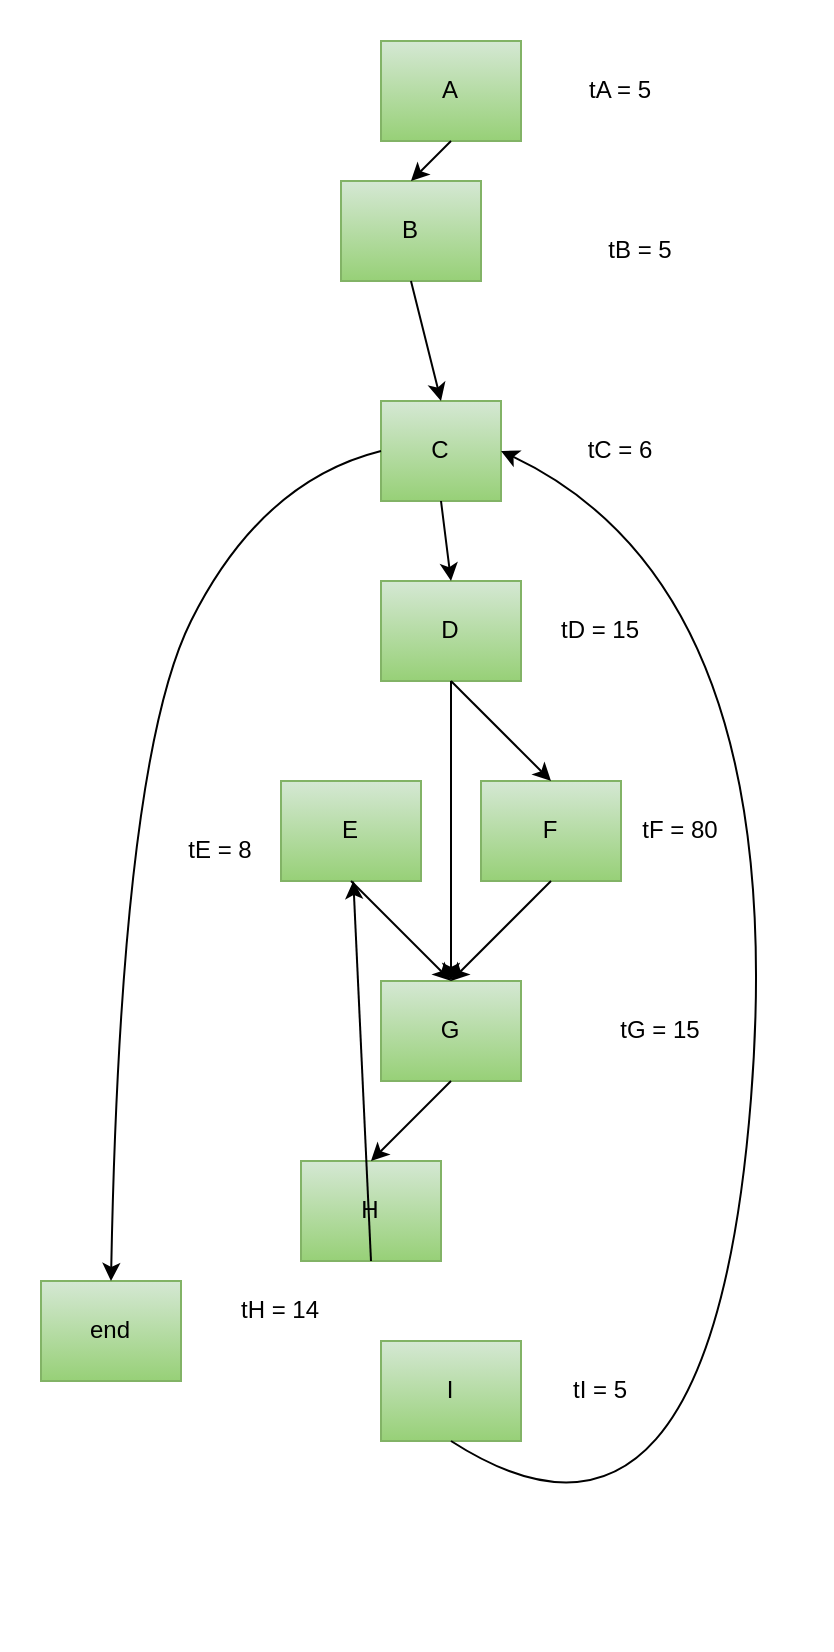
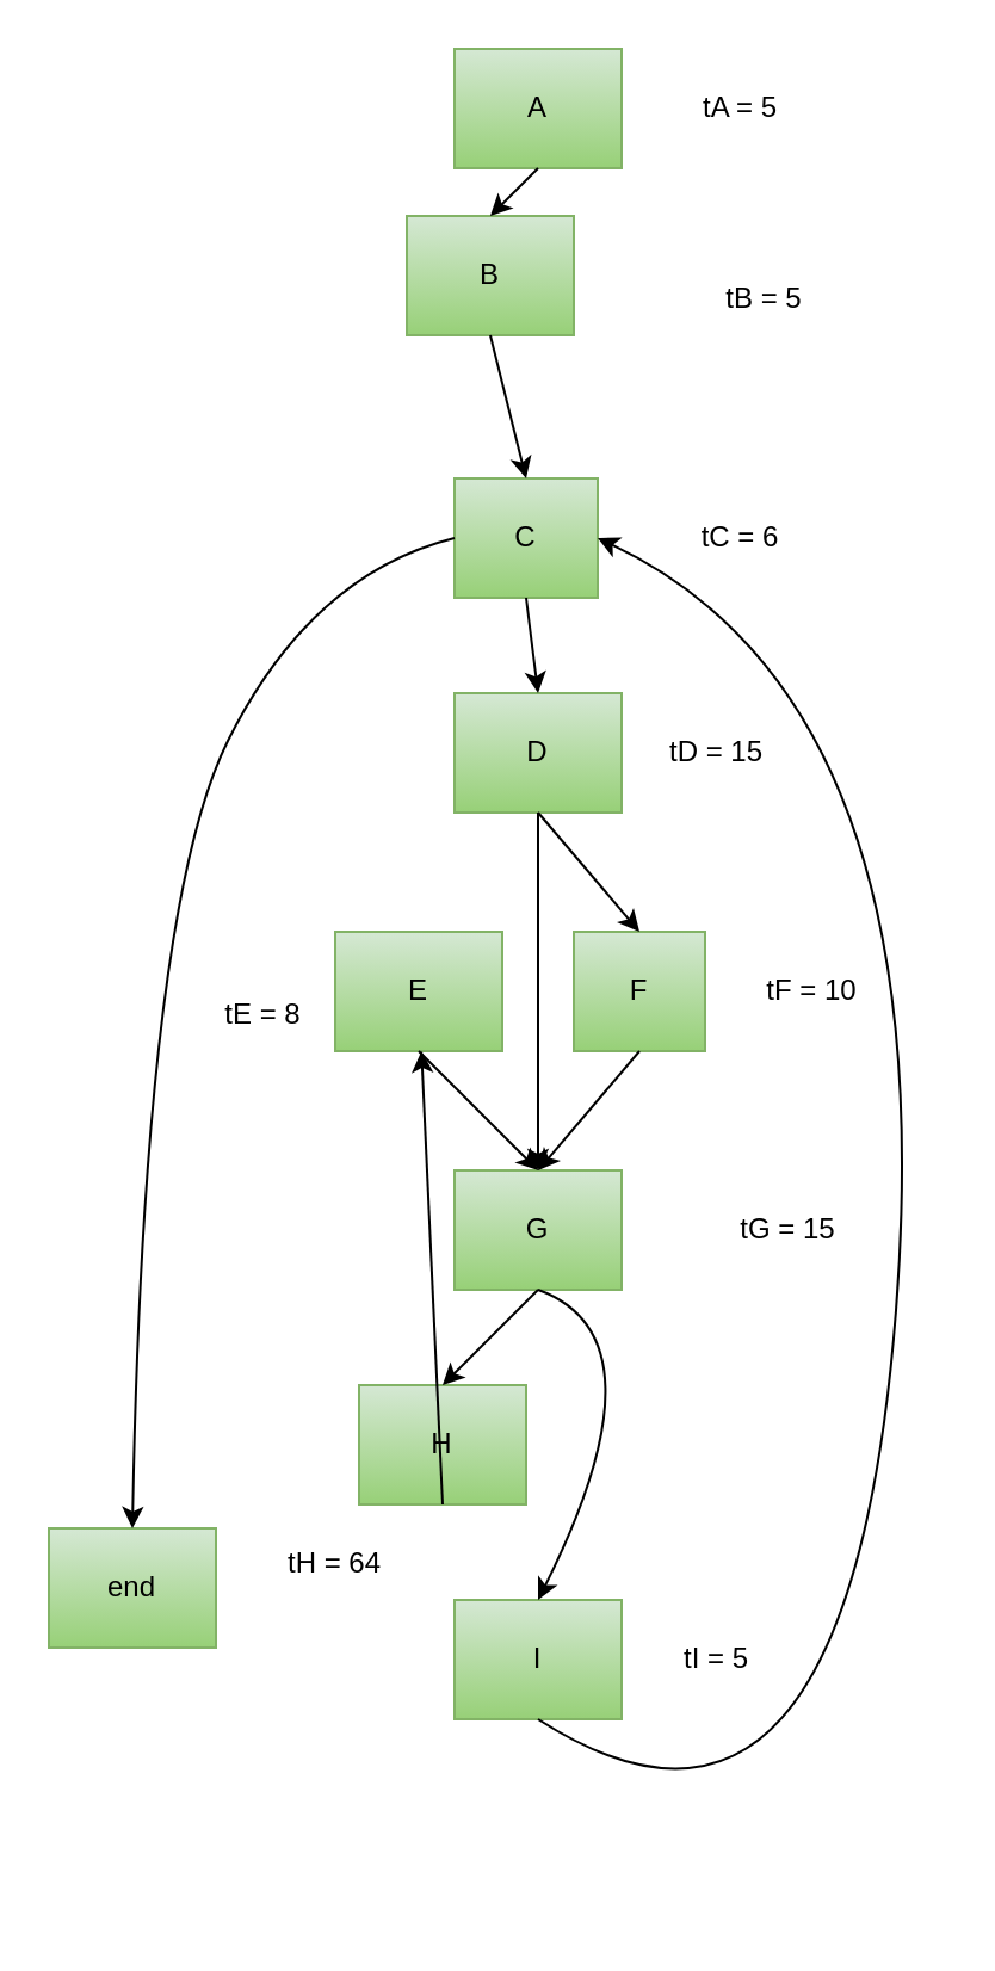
  <mxCell id="0" />
  <mxCell id="1" parent="0" />
  <mxCell id="2" value="A" style="rounded=0;whiteSpace=wrap;html=1;fillColor=#d5e8d4;strokeColor=#82b366;gradientColor=#97d077;" vertex="1" parent="1"><mxGeometry x="190" y="20" width="70" height="50" as="geometry" /></mxCell>
  <mxCell id="3" value="B" style="rounded=0;whiteSpace=wrap;html=1;fillColor=#d5e8d4;gradientColor=#97d077;strokeColor=#82b366;" vertex="1" parent="1"><mxGeometry x="170" y="90" width="70" height="50" as="geometry" /></mxCell>
  <mxCell id="4" value="C" style="rounded=0;whiteSpace=wrap;html=1;fillColor=#d5e8d4;gradientColor=#97d077;strokeColor=#82b366;" vertex="1" parent="1"><mxGeometry x="190" y="200" width="60" height="50" as="geometry" /></mxCell>
  <mxCell id="5" value="D" style="rounded=0;whiteSpace=wrap;html=1;fillColor=#d5e8d4;gradientColor=#97d077;strokeColor=#82b366;" vertex="1" parent="1"><mxGeometry x="190" y="290" width="70" height="50" as="geometry" /></mxCell>
  <mxCell id="6" value="E" style="rounded=0;whiteSpace=wrap;html=1;fillColor=#d5e8d4;gradientColor=#97d077;strokeColor=#82b366;" vertex="1" parent="1"><mxGeometry x="140" y="390" width="70" height="50" as="geometry" /></mxCell>
- <mxCell id="7" value="F" style="rounded=0;whiteSpace=wrap;html=1;fillColor=#d5e8d4;gradientColor=#97d077;strokeColor=#82b366;" vertex="1" parent="1"><mxGeometry x="240" y="390" width="70" height="50" as="geometry" /></mxCell>
+ <mxCell id="7" value="F" style="rounded=0;whiteSpace=wrap;html=1;fillColor=#d5e8d4;gradientColor=#97d077;strokeColor=#82b366;" vertex="1" parent="1"><mxGeometry x="240" y="390" width="55" height="50" as="geometry" /></mxCell>
  <mxCell id="8" value="G" style="rounded=0;whiteSpace=wrap;html=1;fillColor=#d5e8d4;gradientColor=#97d077;strokeColor=#82b366;" vertex="1" parent="1"><mxGeometry x="190" y="490" width="70" height="50" as="geometry" /></mxCell>
  <mxCell id="9" value="H" style="rounded=0;whiteSpace=wrap;html=1;fillColor=#d5e8d4;gradientColor=#97d077;strokeColor=#82b366;" vertex="1" parent="1"><mxGeometry x="150" y="580" width="70" height="50" as="geometry" /></mxCell>
  <mxCell id="10" value="I" style="rounded=0;whiteSpace=wrap;html=1;fillColor=#d5e8d4;gradientColor=#97d077;strokeColor=#82b366;" vertex="1" parent="1"><mxGeometry x="190" y="670" width="70" height="50" as="geometry" /></mxCell>
  <mxCell id="11" value="end" style="rounded=0;whiteSpace=wrap;html=1;fillColor=#d5e8d4;gradientColor=#97d077;strokeColor=#82b366;" vertex="1" parent="1"><mxGeometry x="20" y="640" width="70" height="50" as="geometry" /></mxCell>
  <mxCell id="12" value="" style="curved=1;endArrow=classic;html=1;rounded=0;entryX=0.5;entryY=0;entryDx=0;entryDy=0;exitX=0;exitY=0.5;exitDx=0;exitDy=0;" edge="1" parent="1" source="4" target="11"><mxGeometry width="50" height="50" relative="1" as="geometry"><mxPoint x="170" y="390" as="sourcePoint" /><mxPoint x="220" y="340" as="targetPoint" /><Array as="points"><mxPoint x="130" y="240" /><mxPoint x="60" y="380" /></Array></mxGeometry></mxCell>
  <mxCell id="13" value="" style="endArrow=classic;html=1;rounded=0;entryX=0.5;entryY=0;entryDx=0;entryDy=0;exitX=0.5;exitY=1;exitDx=0;exitDy=0;" edge="1" parent="1" source="2" target="3"><mxGeometry width="50" height="50" relative="1" as="geometry"><mxPoint x="210" y="230" as="sourcePoint" /><mxPoint x="260" y="180" as="targetPoint" /></mxGeometry></mxCell>
  <mxCell id="14" value="" style="endArrow=classic;html=1;rounded=0;entryX=0.5;entryY=0;entryDx=0;entryDy=0;exitX=0.5;exitY=1;exitDx=0;exitDy=0;" edge="1" parent="1" source="3" target="4"><mxGeometry width="50" height="50" relative="1" as="geometry"><mxPoint x="224.66" y="160" as="sourcePoint" /><mxPoint x="224.66" y="200" as="targetPoint" /></mxGeometry></mxCell>
  <mxCell id="15" value="" style="endArrow=classic;html=1;rounded=0;exitX=0.5;exitY=1;exitDx=0;exitDy=0;entryX=0.5;entryY=0;entryDx=0;entryDy=0;" edge="1" parent="1" source="4" target="5"><mxGeometry width="50" height="50" relative="1" as="geometry"><mxPoint x="210" y="490" as="sourcePoint" /><mxPoint x="260" y="440" as="targetPoint" /></mxGeometry></mxCell>
  <mxCell id="16" value="" style="endArrow=classic;html=1;rounded=0;exitX=0.5;exitY=1;exitDx=0;exitDy=0;entryX=0.5;entryY=0;entryDx=0;entryDy=0;" edge="1" parent="1" source="5" target="7"><mxGeometry width="50" height="50" relative="1" as="geometry"><mxPoint x="210" y="490" as="sourcePoint" /><mxPoint x="260" y="440" as="targetPoint" /></mxGeometry></mxCell>
  <mxCell id="17" value="" style="endArrow=classic;html=1;rounded=0;exitX=0.5;exitY=1;exitDx=0;exitDy=0;" edge="1" parent="1" source="5" target="8"><mxGeometry width="50" height="50" relative="1" as="geometry"><mxPoint x="210" y="490" as="sourcePoint" /><mxPoint x="260" y="440" as="targetPoint" /></mxGeometry></mxCell>
  <mxCell id="18" value="" style="endArrow=classic;html=1;rounded=0;exitX=0.5;exitY=1;exitDx=0;exitDy=0;entryX=0.5;entryY=0;entryDx=0;entryDy=0;" edge="1" parent="1" source="6" target="8"><mxGeometry width="50" height="50" relative="1" as="geometry"><mxPoint x="210" y="490" as="sourcePoint" /><mxPoint x="260" y="440" as="targetPoint" /></mxGeometry></mxCell>
  <mxCell id="19" value="" style="endArrow=classic;html=1;rounded=0;exitX=0.5;exitY=1;exitDx=0;exitDy=0;entryX=0.5;entryY=0;entryDx=0;entryDy=0;" edge="1" parent="1" source="7" target="8"><mxGeometry width="50" height="50" relative="1" as="geometry"><mxPoint x="210" y="490" as="sourcePoint" /><mxPoint x="290" y="490" as="targetPoint" /></mxGeometry></mxCell>
  <mxCell id="20" value="" style="endArrow=classic;html=1;rounded=0;entryX=0.5;entryY=0;entryDx=0;entryDy=0;exitX=0.5;exitY=1;exitDx=0;exitDy=0;" edge="1" parent="1" source="8" target="9"><mxGeometry width="50" height="50" relative="1" as="geometry"><mxPoint x="250" y="550" as="sourcePoint" /><mxPoint x="300" y="500" as="targetPoint" /></mxGeometry></mxCell>
+ <mxCell id="21" value="" style="curved=1;endArrow=classic;html=1;rounded=0;exitX=0.5;exitY=1;exitDx=0;exitDy=0;entryX=0.5;entryY=0;entryDx=0;entryDy=0;" edge="1" parent="1" source="8" target="10"><mxGeometry width="50" height="50" relative="1" as="geometry"><mxPoint x="250" y="550" as="sourcePoint" /><mxPoint x="300" y="500" as="targetPoint" /><Array as="points"><mxPoint x="280" y="560" /></Array></mxGeometry></mxCell>
  <mxCell id="22" value="" style="endArrow=classic;html=1;rounded=0;exitX=0.5;exitY=1;exitDx=0;exitDy=0;" edge="1" parent="1" source="9" target="6"><mxGeometry width="50" height="50" relative="1" as="geometry"><mxPoint x="250" y="550" as="sourcePoint" /><mxPoint x="300" y="500" as="targetPoint" /></mxGeometry></mxCell>
  <mxCell id="23" value="tB = 5" style="text;html=1;strokeColor=none;fillColor=none;align=center;verticalAlign=middle;whiteSpace=wrap;rounded=0;" vertex="1" parent="1"><mxGeometry x="290" y="110" width="60" height="30" as="geometry" /></mxCell>
  <mxCell id="24" value="tA = 5" style="text;html=1;strokeColor=none;fillColor=none;align=center;verticalAlign=middle;whiteSpace=wrap;rounded=0;" vertex="1" parent="1"><mxGeometry x="280" y="30" width="60" height="30" as="geometry" /></mxCell>
  <mxCell id="25" value="tC = 6" style="text;html=1;strokeColor=none;fillColor=none;align=center;verticalAlign=middle;whiteSpace=wrap;rounded=0;" vertex="1" parent="1"><mxGeometry x="280" y="210" width="60" height="30" as="geometry" /></mxCell>
  <mxCell id="26" value="tD = 15" style="text;html=1;strokeColor=none;fillColor=none;align=center;verticalAlign=middle;whiteSpace=wrap;rounded=0;" vertex="1" parent="1"><mxGeometry x="270" y="300" width="60" height="30" as="geometry" /></mxCell>
- <mxCell id="27" value="tF = 80" style="text;html=1;strokeColor=none;fillColor=none;align=center;verticalAlign=middle;whiteSpace=wrap;rounded=0;" vertex="1" parent="1"><mxGeometry x="310" y="400" width="60" height="30" as="geometry" /></mxCell>
+ <mxCell id="27" value="tF = 10" style="text;html=1;strokeColor=none;fillColor=none;align=center;verticalAlign=middle;whiteSpace=wrap;rounded=0;" vertex="1" parent="1"><mxGeometry x="310" y="400" width="60" height="30" as="geometry" /></mxCell>
  <mxCell id="28" value="tE = 8" style="text;html=1;strokeColor=none;fillColor=none;align=center;verticalAlign=middle;whiteSpace=wrap;rounded=0;" vertex="1" parent="1"><mxGeometry x="80" y="410" width="60" height="30" as="geometry" /></mxCell>
  <mxCell id="29" value="tG = 15" style="text;html=1;strokeColor=none;fillColor=none;align=center;verticalAlign=middle;whiteSpace=wrap;rounded=0;" vertex="1" parent="1"><mxGeometry x="300" y="500" width="60" height="30" as="geometry" /></mxCell>
- <mxCell id="30" value="tH = 14" style="text;html=1;strokeColor=none;fillColor=none;align=center;verticalAlign=middle;whiteSpace=wrap;rounded=0;" vertex="1" parent="1"><mxGeometry x="110" y="640" width="60" height="30" as="geometry" /></mxCell>
+ <mxCell id="30" value="tH = 64" style="text;html=1;strokeColor=none;fillColor=none;align=center;verticalAlign=middle;whiteSpace=wrap;rounded=0;" vertex="1" parent="1"><mxGeometry x="110" y="640" width="60" height="30" as="geometry" /></mxCell>
  <mxCell id="31" value="tI = 5" style="text;html=1;strokeColor=none;fillColor=none;align=center;verticalAlign=middle;whiteSpace=wrap;rounded=0;" vertex="1" parent="1"><mxGeometry x="270" y="680" width="60" height="30" as="geometry" /></mxCell>
  <mxCell id="32" value="" style="curved=1;endArrow=classic;html=1;rounded=0;entryX=1;entryY=0.5;entryDx=0;entryDy=0;exitX=0.5;exitY=1;exitDx=0;exitDy=0;" edge="1" parent="1" source="10" target="4"><mxGeometry width="50" height="50" relative="1" as="geometry"><mxPoint x="225" y="721.25" as="sourcePoint" /><mxPoint x="260" y="226.25" as="targetPoint" /><Array as="points"><mxPoint x="355" y="803.75" /><mxPoint x="395" y="293.75" /></Array></mxGeometry></mxCell>
